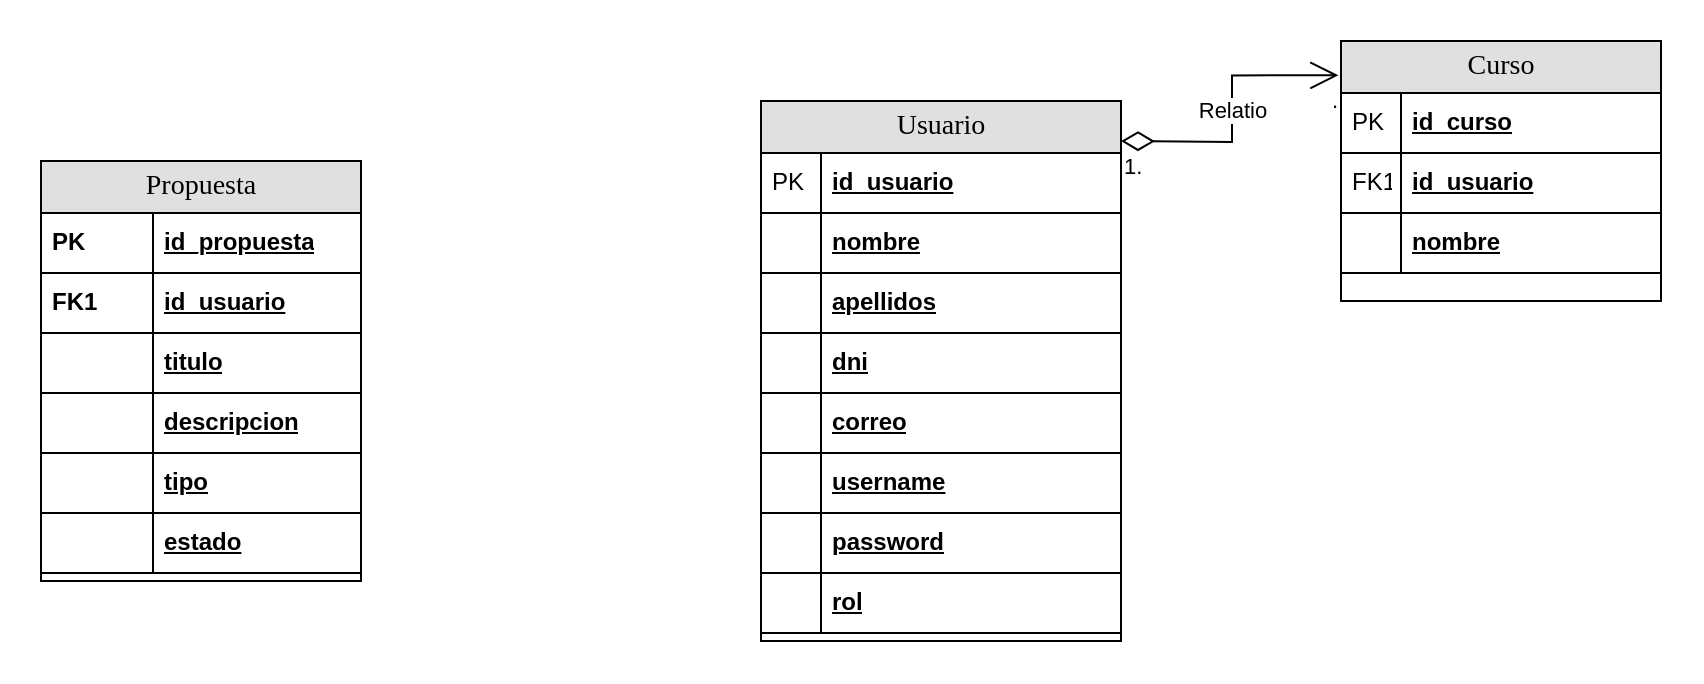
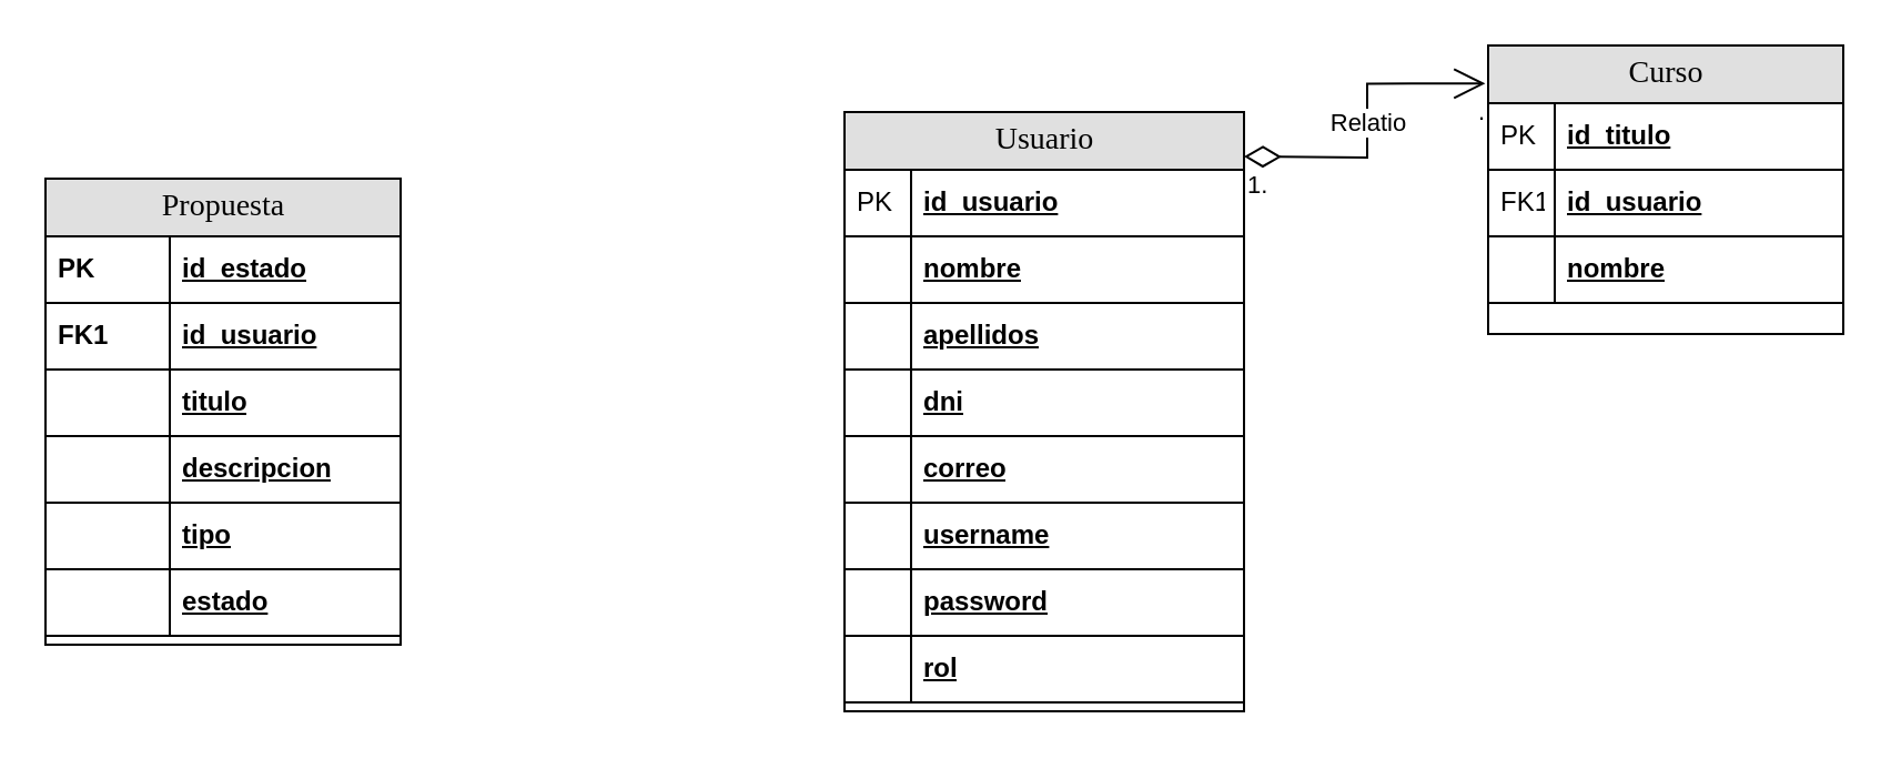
  <mxCell id="0" />
  <mxCell id="1" parent="0" />
  <mxCell id="2" value="Usuario" style="swimlane;html=1;fontStyle=0;childLayout=stackLayout;horizontal=1;startSize=26;fillColor=#e0e0e0;horizontalStack=0;resizeParent=1;resizeLast=0;collapsible=1;marginBottom=0;swimlaneFillColor=#ffffff;align=center;rounded=0;shadow=0;comic=0;labelBackgroundColor=none;strokeWidth=1;fontFamily=Verdana;fontSize=14" parent="1" vertex="1"><mxGeometry x="380" y="50" width="180" height="270" as="geometry"><mxRectangle x="480" y="150" width="90" height="30" as="alternateBounds" /></mxGeometry></mxCell>
  <mxCell id="3" value="Relatio" style="endArrow=open;html=1;endSize=12;startArrow=diamondThin;startSize=14;startFill=0;edgeStyle=orthogonalEdgeStyle;rounded=0;entryX=-0.008;entryY=0.132;entryDx=0;entryDy=0;entryPerimeter=0;" edge="1" parent="2" target="36"><mxGeometry relative="1" as="geometry"><mxPoint x="180" y="20" as="sourcePoint" /><mxPoint x="330" y="20" as="targetPoint" /></mxGeometry></mxCell>
  <mxCell id="4" value="&lt;div&gt;1.&lt;/div&gt;" style="edgeLabel;resizable=0;html=1;align=left;verticalAlign=top;" connectable="0" vertex="1" parent="3"><mxGeometry x="-1" relative="1" as="geometry" /></mxCell>
  <mxCell id="5" value="." style="edgeLabel;resizable=0;html=1;align=right;verticalAlign=top;" connectable="0" vertex="1" parent="3"><mxGeometry x="1" relative="1" as="geometry" /></mxCell>
  <mxCell id="6" value="" style="edgeLabel;resizable=0;html=1;align=left;verticalAlign=top;" connectable="0" vertex="1" parent="2"><mxGeometry y="26" width="180" as="geometry" /></mxCell>
  <mxCell id="7" value="id_usuario" style="shape=partialRectangle;top=0;left=0;right=0;bottom=1;html=1;align=left;verticalAlign=middle;fillColor=none;spacingLeft=34;spacingRight=4;whiteSpace=wrap;overflow=hidden;rotatable=0;points=[[0,0.5],[1,0.5]];portConstraint=eastwest;dropTarget=0;fontStyle=5;" parent="2" vertex="1"><mxGeometry y="26" width="180" height="30" as="geometry" /></mxCell>
  <mxCell id="8" value="PK" style="shape=partialRectangle;top=0;left=0;bottom=0;html=1;fillColor=none;align=left;verticalAlign=middle;spacingLeft=4;spacingRight=4;whiteSpace=wrap;overflow=hidden;rotatable=0;points=[];portConstraint=eastwest;part=1;" parent="7" vertex="1" connectable="0"><mxGeometry width="30" height="30" as="geometry" /></mxCell>
  <mxCell id="9" value="nombre" style="shape=partialRectangle;top=0;left=0;right=0;bottom=1;html=1;align=left;verticalAlign=middle;fillColor=none;spacingLeft=34;spacingRight=4;whiteSpace=wrap;overflow=hidden;rotatable=0;points=[[0,0.5],[1,0.5]];portConstraint=eastwest;dropTarget=0;fontStyle=5;" vertex="1" parent="2"><mxGeometry y="56" width="180" height="30" as="geometry" /></mxCell>
  <mxCell id="10" value="" style="shape=partialRectangle;top=0;left=0;bottom=0;html=1;fillColor=none;align=left;verticalAlign=middle;spacingLeft=4;spacingRight=4;whiteSpace=wrap;overflow=hidden;rotatable=0;points=[];portConstraint=eastwest;part=1;" vertex="1" connectable="0" parent="9"><mxGeometry width="30" height="30" as="geometry" /></mxCell>
  <mxCell id="11" value="apellidos" style="shape=partialRectangle;top=0;left=0;right=0;bottom=1;html=1;align=left;verticalAlign=middle;fillColor=none;spacingLeft=34;spacingRight=4;whiteSpace=wrap;overflow=hidden;rotatable=0;points=[[0,0.5],[1,0.5]];portConstraint=eastwest;dropTarget=0;fontStyle=5;" vertex="1" parent="2"><mxGeometry y="86" width="180" height="30" as="geometry" /></mxCell>
  <mxCell id="12" value="" style="shape=partialRectangle;top=0;left=0;bottom=0;html=1;fillColor=none;align=left;verticalAlign=middle;spacingLeft=4;spacingRight=4;whiteSpace=wrap;overflow=hidden;rotatable=0;points=[];portConstraint=eastwest;part=1;" vertex="1" connectable="0" parent="11"><mxGeometry width="30" height="30" as="geometry" /></mxCell>
  <mxCell id="13" value="&lt;div&gt;dni&lt;/div&gt;" style="shape=partialRectangle;top=0;left=0;right=0;bottom=1;html=1;align=left;verticalAlign=middle;fillColor=none;spacingLeft=34;spacingRight=4;whiteSpace=wrap;overflow=hidden;rotatable=0;points=[[0,0.5],[1,0.5]];portConstraint=eastwest;dropTarget=0;fontStyle=5;" vertex="1" parent="2"><mxGeometry y="116" width="180" height="30" as="geometry" /></mxCell>
  <mxCell id="14" value="" style="shape=partialRectangle;top=0;left=0;bottom=0;html=1;fillColor=none;align=left;verticalAlign=middle;spacingLeft=4;spacingRight=4;whiteSpace=wrap;overflow=hidden;rotatable=0;points=[];portConstraint=eastwest;part=1;" vertex="1" connectable="0" parent="13"><mxGeometry width="30" height="30" as="geometry" /></mxCell>
  <mxCell id="15" value="correo" style="shape=partialRectangle;top=0;left=0;right=0;bottom=1;html=1;align=left;verticalAlign=middle;fillColor=none;spacingLeft=34;spacingRight=4;whiteSpace=wrap;overflow=hidden;rotatable=0;points=[[0,0.5],[1,0.5]];portConstraint=eastwest;dropTarget=0;fontStyle=5;" vertex="1" parent="2"><mxGeometry y="146" width="180" height="30" as="geometry" /></mxCell>
  <mxCell id="16" value="" style="shape=partialRectangle;top=0;left=0;bottom=0;html=1;fillColor=none;align=left;verticalAlign=middle;spacingLeft=4;spacingRight=4;whiteSpace=wrap;overflow=hidden;rotatable=0;points=[];portConstraint=eastwest;part=1;" vertex="1" connectable="0" parent="15"><mxGeometry width="30" height="30" as="geometry" /></mxCell>
  <mxCell id="17" value="username" style="shape=partialRectangle;top=0;left=0;right=0;bottom=1;html=1;align=left;verticalAlign=middle;fillColor=none;spacingLeft=34;spacingRight=4;whiteSpace=wrap;overflow=hidden;rotatable=0;points=[[0,0.5],[1,0.5]];portConstraint=eastwest;dropTarget=0;fontStyle=5;" vertex="1" parent="2"><mxGeometry y="176" width="180" height="30" as="geometry" /></mxCell>
  <mxCell id="18" value="" style="shape=partialRectangle;top=0;left=0;bottom=0;html=1;fillColor=none;align=left;verticalAlign=middle;spacingLeft=4;spacingRight=4;whiteSpace=wrap;overflow=hidden;rotatable=0;points=[];portConstraint=eastwest;part=1;" vertex="1" connectable="0" parent="17"><mxGeometry width="30" height="30" as="geometry" /></mxCell>
  <mxCell id="19" value="&lt;div&gt;password&lt;/div&gt;" style="shape=partialRectangle;top=0;left=0;right=0;bottom=1;html=1;align=left;verticalAlign=middle;fillColor=none;spacingLeft=34;spacingRight=4;whiteSpace=wrap;overflow=hidden;rotatable=0;points=[[0,0.5],[1,0.5]];portConstraint=eastwest;dropTarget=0;fontStyle=5;" vertex="1" parent="2"><mxGeometry y="206" width="180" height="30" as="geometry" /></mxCell>
  <mxCell id="20" value="" style="shape=partialRectangle;top=0;left=0;bottom=0;html=1;fillColor=none;align=left;verticalAlign=middle;spacingLeft=4;spacingRight=4;whiteSpace=wrap;overflow=hidden;rotatable=0;points=[];portConstraint=eastwest;part=1;" vertex="1" connectable="0" parent="19"><mxGeometry width="30" height="30" as="geometry" /></mxCell>
  <mxCell id="21" value="rol" style="shape=partialRectangle;top=0;left=0;right=0;bottom=1;html=1;align=left;verticalAlign=middle;fillColor=none;spacingLeft=34;spacingRight=4;whiteSpace=wrap;overflow=hidden;rotatable=0;points=[[0,0.5],[1,0.5]];portConstraint=eastwest;dropTarget=0;fontStyle=5;" vertex="1" parent="2"><mxGeometry y="236" width="180" height="30" as="geometry" /></mxCell>
  <mxCell id="22" value="" style="shape=partialRectangle;top=0;left=0;bottom=0;html=1;fillColor=none;align=left;verticalAlign=middle;spacingLeft=4;spacingRight=4;whiteSpace=wrap;overflow=hidden;rotatable=0;points=[];portConstraint=eastwest;part=1;" vertex="1" connectable="0" parent="21"><mxGeometry width="30" height="30" as="geometry" /></mxCell>
  <mxCell id="23" value="&lt;div&gt;Propuesta&lt;/div&gt;" style="swimlane;html=1;fontStyle=0;childLayout=stackLayout;horizontal=1;startSize=26;fillColor=#e0e0e0;horizontalStack=0;resizeParent=1;resizeLast=0;collapsible=1;marginBottom=0;swimlaneFillColor=#ffffff;align=center;rounded=0;shadow=0;comic=0;labelBackgroundColor=none;strokeWidth=1;fontFamily=Verdana;fontSize=14" parent="1" vertex="1"><mxGeometry x="20" y="80" width="160" height="210" as="geometry" /></mxCell>
- <mxCell id="24" value="id_propuesta" style="shape=partialRectangle;top=0;left=0;right=0;bottom=1;html=1;align=left;verticalAlign=middle;fillColor=none;spacingLeft=60;spacingRight=4;whiteSpace=wrap;overflow=hidden;rotatable=0;points=[[0,0.5],[1,0.5]];portConstraint=eastwest;dropTarget=0;fontStyle=5;" parent="23" vertex="1"><mxGeometry y="26" width="160" height="30" as="geometry" /></mxCell>
+ <mxCell id="24" value="id_estado" style="shape=partialRectangle;top=0;left=0;right=0;bottom=1;html=1;align=left;verticalAlign=middle;fillColor=none;spacingLeft=60;spacingRight=4;whiteSpace=wrap;overflow=hidden;rotatable=0;points=[[0,0.5],[1,0.5]];portConstraint=eastwest;dropTarget=0;fontStyle=5;" parent="23" vertex="1"><mxGeometry y="26" width="160" height="30" as="geometry" /></mxCell>
  <mxCell id="25" value="PK" style="shape=partialRectangle;fontStyle=1;top=0;left=0;bottom=0;html=1;fillColor=none;align=left;verticalAlign=middle;spacingLeft=4;spacingRight=4;whiteSpace=wrap;overflow=hidden;rotatable=0;points=[];portConstraint=eastwest;part=1;" parent="24" vertex="1" connectable="0"><mxGeometry width="56" height="30" as="geometry" /></mxCell>
  <mxCell id="26" value="id_usuario" style="shape=partialRectangle;top=0;left=0;right=0;bottom=1;html=1;align=left;verticalAlign=middle;fillColor=none;spacingLeft=60;spacingRight=4;whiteSpace=wrap;overflow=hidden;rotatable=0;points=[[0,0.5],[1,0.5]];portConstraint=eastwest;dropTarget=0;fontStyle=5;" vertex="1" parent="23"><mxGeometry y="56" width="160" height="30" as="geometry" /></mxCell>
  <mxCell id="27" value="FK1" style="shape=partialRectangle;fontStyle=1;top=0;left=0;bottom=0;html=1;fillColor=none;align=left;verticalAlign=middle;spacingLeft=4;spacingRight=4;whiteSpace=wrap;overflow=hidden;rotatable=0;points=[];portConstraint=eastwest;part=1;" vertex="1" connectable="0" parent="26"><mxGeometry width="56" height="30" as="geometry" /></mxCell>
  <mxCell id="28" value="titulo" style="shape=partialRectangle;top=0;left=0;right=0;bottom=1;html=1;align=left;verticalAlign=middle;fillColor=none;spacingLeft=60;spacingRight=4;whiteSpace=wrap;overflow=hidden;rotatable=0;points=[[0,0.5],[1,0.5]];portConstraint=eastwest;dropTarget=0;fontStyle=5;" vertex="1" parent="23"><mxGeometry y="86" width="160" height="30" as="geometry" /></mxCell>
  <mxCell id="29" value="" style="shape=partialRectangle;fontStyle=1;top=0;left=0;bottom=0;html=1;fillColor=none;align=left;verticalAlign=middle;spacingLeft=4;spacingRight=4;whiteSpace=wrap;overflow=hidden;rotatable=0;points=[];portConstraint=eastwest;part=1;" vertex="1" connectable="0" parent="28"><mxGeometry width="56" height="30" as="geometry" /></mxCell>
  <mxCell id="30" value="descripcion" style="shape=partialRectangle;top=0;left=0;right=0;bottom=1;html=1;align=left;verticalAlign=middle;fillColor=none;spacingLeft=60;spacingRight=4;whiteSpace=wrap;overflow=hidden;rotatable=0;points=[[0,0.5],[1,0.5]];portConstraint=eastwest;dropTarget=0;fontStyle=5;" vertex="1" parent="23"><mxGeometry y="116" width="160" height="30" as="geometry" /></mxCell>
  <mxCell id="31" value="" style="shape=partialRectangle;fontStyle=1;top=0;left=0;bottom=0;html=1;fillColor=none;align=left;verticalAlign=middle;spacingLeft=4;spacingRight=4;whiteSpace=wrap;overflow=hidden;rotatable=0;points=[];portConstraint=eastwest;part=1;" vertex="1" connectable="0" parent="30"><mxGeometry width="56" height="30" as="geometry" /></mxCell>
  <mxCell id="32" value="tipo" style="shape=partialRectangle;top=0;left=0;right=0;bottom=1;html=1;align=left;verticalAlign=middle;fillColor=none;spacingLeft=60;spacingRight=4;whiteSpace=wrap;overflow=hidden;rotatable=0;points=[[0,0.5],[1,0.5]];portConstraint=eastwest;dropTarget=0;fontStyle=5;" vertex="1" parent="23"><mxGeometry y="146" width="160" height="30" as="geometry" /></mxCell>
  <mxCell id="33" value="" style="shape=partialRectangle;fontStyle=1;top=0;left=0;bottom=0;html=1;fillColor=none;align=left;verticalAlign=middle;spacingLeft=4;spacingRight=4;whiteSpace=wrap;overflow=hidden;rotatable=0;points=[];portConstraint=eastwest;part=1;" vertex="1" connectable="0" parent="32"><mxGeometry width="56" height="30" as="geometry" /></mxCell>
  <mxCell id="34" value="estado" style="shape=partialRectangle;top=0;left=0;right=0;bottom=1;html=1;align=left;verticalAlign=middle;fillColor=none;spacingLeft=60;spacingRight=4;whiteSpace=wrap;overflow=hidden;rotatable=0;points=[[0,0.5],[1,0.5]];portConstraint=eastwest;dropTarget=0;fontStyle=5;" vertex="1" parent="23"><mxGeometry y="176" width="160" height="30" as="geometry" /></mxCell>
  <mxCell id="35" value="" style="shape=partialRectangle;fontStyle=1;top=0;left=0;bottom=0;html=1;fillColor=none;align=left;verticalAlign=middle;spacingLeft=4;spacingRight=4;whiteSpace=wrap;overflow=hidden;rotatable=0;points=[];portConstraint=eastwest;part=1;" vertex="1" connectable="0" parent="34"><mxGeometry width="56" height="30" as="geometry" /></mxCell>
  <mxCell id="36" value="Curso" style="swimlane;html=1;fontStyle=0;childLayout=stackLayout;horizontal=1;startSize=26;fillColor=#e0e0e0;horizontalStack=0;resizeParent=1;resizeLast=0;collapsible=1;marginBottom=0;swimlaneFillColor=#ffffff;align=center;rounded=0;shadow=0;comic=0;labelBackgroundColor=none;strokeWidth=1;fontFamily=Verdana;fontSize=14" parent="1" vertex="1"><mxGeometry x="670" y="20" width="160" height="130" as="geometry" /></mxCell>
- <mxCell id="37" value="id_curso" style="shape=partialRectangle;top=0;left=0;right=0;bottom=1;html=1;align=left;verticalAlign=middle;fillColor=none;spacingLeft=34;spacingRight=4;whiteSpace=wrap;overflow=hidden;rotatable=0;points=[[0,0.5],[1,0.5]];portConstraint=eastwest;dropTarget=0;fontStyle=5;" vertex="1" parent="36"><mxGeometry y="26" width="160" height="30" as="geometry" /></mxCell>
+ <mxCell id="37" value="id_titulo" style="shape=partialRectangle;top=0;left=0;right=0;bottom=1;html=1;align=left;verticalAlign=middle;fillColor=none;spacingLeft=34;spacingRight=4;whiteSpace=wrap;overflow=hidden;rotatable=0;points=[[0,0.5],[1,0.5]];portConstraint=eastwest;dropTarget=0;fontStyle=5;" vertex="1" parent="36"><mxGeometry y="26" width="160" height="30" as="geometry" /></mxCell>
  <mxCell id="38" value="PK" style="shape=partialRectangle;top=0;left=0;bottom=0;html=1;fillColor=none;align=left;verticalAlign=middle;spacingLeft=4;spacingRight=4;whiteSpace=wrap;overflow=hidden;rotatable=0;points=[];portConstraint=eastwest;part=1;" vertex="1" connectable="0" parent="37"><mxGeometry width="30" height="30" as="geometry" /></mxCell>
  <mxCell id="39" value="id_usuario" style="shape=partialRectangle;top=0;left=0;right=0;bottom=1;html=1;align=left;verticalAlign=middle;fillColor=none;spacingLeft=34;spacingRight=4;whiteSpace=wrap;overflow=hidden;rotatable=0;points=[[0,0.5],[1,0.5]];portConstraint=eastwest;dropTarget=0;fontStyle=5;" vertex="1" parent="36"><mxGeometry y="56" width="160" height="30" as="geometry" /></mxCell>
  <mxCell id="40" value="FK1" style="shape=partialRectangle;top=0;left=0;bottom=0;html=1;fillColor=none;align=left;verticalAlign=middle;spacingLeft=4;spacingRight=4;whiteSpace=wrap;overflow=hidden;rotatable=0;points=[];portConstraint=eastwest;part=1;" vertex="1" connectable="0" parent="39"><mxGeometry width="30" height="30" as="geometry" /></mxCell>
  <mxCell id="41" value="nombre" style="shape=partialRectangle;top=0;left=0;right=0;bottom=1;html=1;align=left;verticalAlign=middle;fillColor=none;spacingLeft=34;spacingRight=4;whiteSpace=wrap;overflow=hidden;rotatable=0;points=[[0,0.5],[1,0.5]];portConstraint=eastwest;dropTarget=0;fontStyle=5;" vertex="1" parent="36"><mxGeometry y="86" width="160" height="30" as="geometry" /></mxCell>
  <mxCell id="42" value="" style="shape=partialRectangle;top=0;left=0;bottom=0;html=1;fillColor=none;align=left;verticalAlign=middle;spacingLeft=4;spacingRight=4;whiteSpace=wrap;overflow=hidden;rotatable=0;points=[];portConstraint=eastwest;part=1;" vertex="1" connectable="0" parent="41"><mxGeometry width="30" height="30" as="geometry" /></mxCell>
